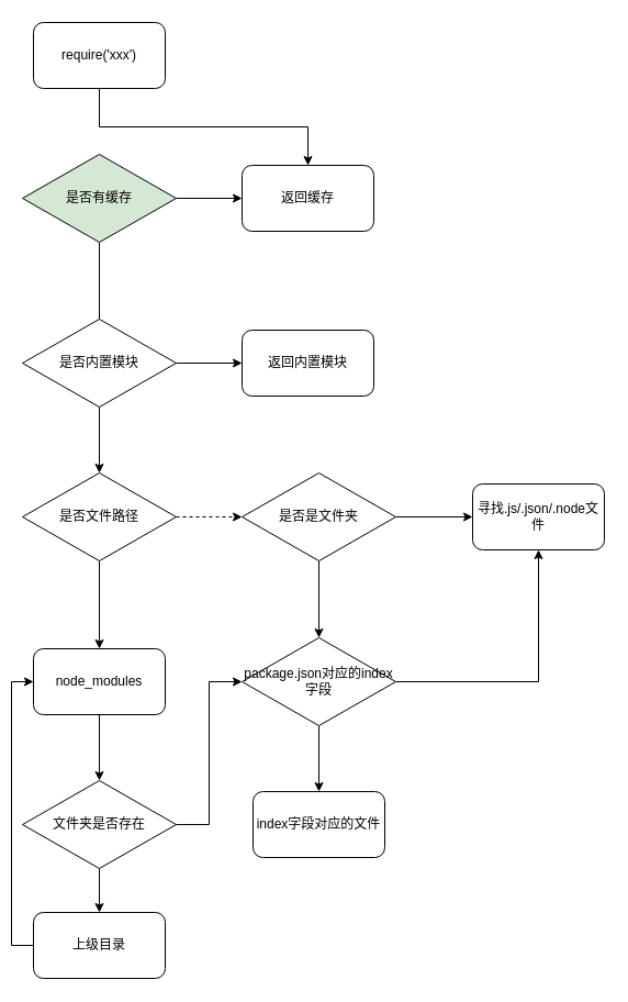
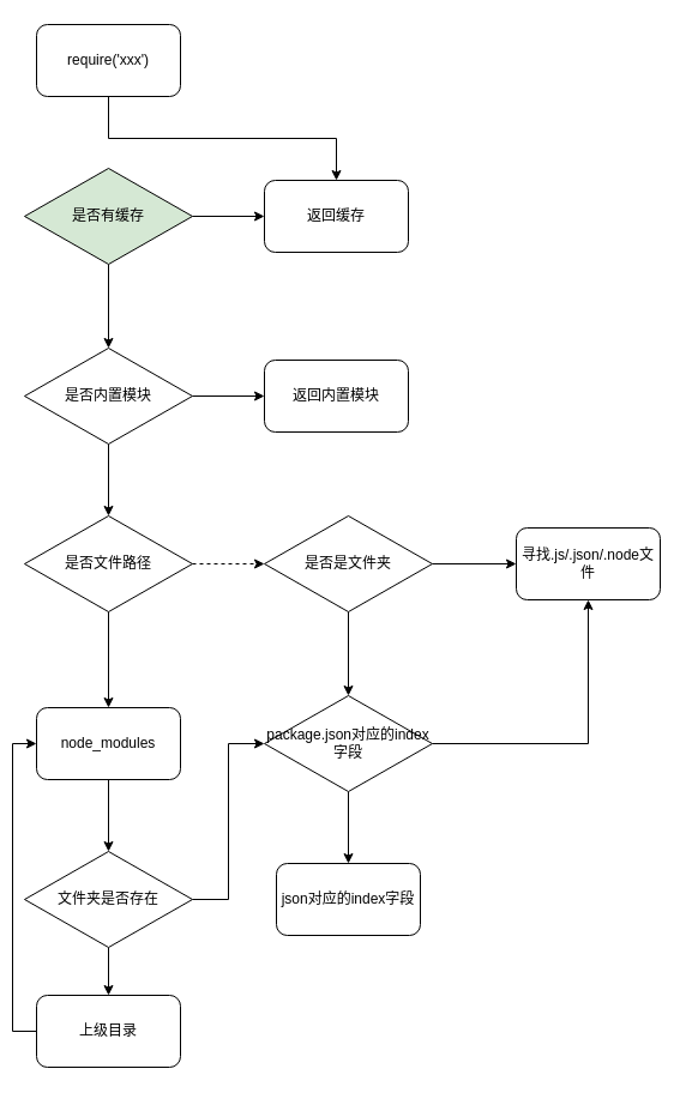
  <mxCell id="0" />
  <mxCell id="1" parent="0" />
  <mxCell id="2" style="edgeStyle=orthogonalEdgeStyle;rounded=0;orthogonalLoop=1;jettySize=auto;html=1;exitX=0.5;exitY=1;exitDx=0;exitDy=0;" edge="1" parent="1" source="3" target="7"><mxGeometry relative="1" as="geometry" /></mxCell>
  <mxCell id="3" value="require('xxx')" style="rounded=1;whiteSpace=wrap;html=1;" vertex="1" parent="1"><mxGeometry x="30" y="20" width="120" height="60" as="geometry" /></mxCell>
  <mxCell id="4" style="edgeStyle=orthogonalEdgeStyle;rounded=0;orthogonalLoop=1;jettySize=auto;html=1;exitX=1;exitY=0.5;exitDx=0;exitDy=0;" edge="1" parent="1" source="6" target="7"><mxGeometry relative="1" as="geometry" /></mxCell>
- <mxCell id="5" style="edgeStyle=orthogonalEdgeStyle;rounded=0;orthogonalLoop=1;jettySize=auto;html=1;endArrow=none;" edge="1" parent="1" source="6" target="10"><mxGeometry relative="1" as="geometry" /></mxCell>
+ <mxCell id="5" style="edgeStyle=orthogonalEdgeStyle;rounded=0;orthogonalLoop=1;jettySize=auto;html=1;" edge="1" parent="1" source="6" target="10"><mxGeometry relative="1" as="geometry" /></mxCell>
  <mxCell id="6" value="是否有缓存" style="rhombus;whiteSpace=wrap;html=1;fillColor=#d5e8d4;" vertex="1" parent="1"><mxGeometry x="20" y="140" width="140" height="80" as="geometry" /></mxCell>
  <mxCell id="7" value="返回缓存" style="rounded=1;whiteSpace=wrap;html=1;" vertex="1" parent="1"><mxGeometry x="220" y="150" width="120" height="60" as="geometry" /></mxCell>
  <mxCell id="8" style="edgeStyle=orthogonalEdgeStyle;rounded=0;orthogonalLoop=1;jettySize=auto;html=1;exitX=1;exitY=0.5;exitDx=0;exitDy=0;entryX=0;entryY=0.5;entryDx=0;entryDy=0;" edge="1" parent="1" source="10" target="11"><mxGeometry relative="1" as="geometry" /></mxCell>
  <mxCell id="9" style="edgeStyle=orthogonalEdgeStyle;rounded=0;orthogonalLoop=1;jettySize=auto;html=1;exitX=0.5;exitY=1;exitDx=0;exitDy=0;" edge="1" parent="1" source="10" target="19"><mxGeometry relative="1" as="geometry" /></mxCell>
  <mxCell id="10" value="是否内置模块" style="rhombus;whiteSpace=wrap;html=1;" vertex="1" parent="1"><mxGeometry x="20" y="290" width="140" height="80" as="geometry" /></mxCell>
  <mxCell id="11" value="返回内置模块" style="rounded=1;whiteSpace=wrap;html=1;" vertex="1" parent="1"><mxGeometry x="220" y="300" width="120" height="60" as="geometry" /></mxCell>
  <mxCell id="12" style="edgeStyle=orthogonalEdgeStyle;rounded=0;orthogonalLoop=1;jettySize=auto;html=1;exitX=0.5;exitY=1;exitDx=0;exitDy=0;" edge="1" parent="1" source="13" target="16"><mxGeometry relative="1" as="geometry" /></mxCell>
  <mxCell id="13" value="node_modules" style="rounded=1;whiteSpace=wrap;html=1;" vertex="1" parent="1"><mxGeometry x="30" y="590" width="120" height="60" as="geometry" /></mxCell>
  <mxCell id="14" style="edgeStyle=orthogonalEdgeStyle;rounded=0;orthogonalLoop=1;jettySize=auto;html=1;exitX=0.5;exitY=1;exitDx=0;exitDy=0;" edge="1" parent="1" source="16" target="29"><mxGeometry relative="1" as="geometry" /></mxCell>
  <mxCell id="15" style="edgeStyle=orthogonalEdgeStyle;rounded=0;orthogonalLoop=1;jettySize=auto;html=1;exitX=1;exitY=0.5;exitDx=0;exitDy=0;entryX=0;entryY=0.5;entryDx=0;entryDy=0;" edge="1" parent="1" source="16" target="26"><mxGeometry relative="1" as="geometry" /></mxCell>
  <mxCell id="16" value="文件夹是否存在" style="rhombus;whiteSpace=wrap;html=1;" vertex="1" parent="1"><mxGeometry x="20" y="710" width="140" height="80" as="geometry" /></mxCell>
  <mxCell id="17" style="edgeStyle=orthogonalEdgeStyle;rounded=0;orthogonalLoop=1;jettySize=auto;html=1;exitX=1;exitY=0.5;exitDx=0;exitDy=0;dashed=1;" edge="1" parent="1" source="19" target="22"><mxGeometry relative="1" as="geometry" /></mxCell>
  <mxCell id="18" style="edgeStyle=orthogonalEdgeStyle;rounded=0;orthogonalLoop=1;jettySize=auto;html=1;exitX=0.5;exitY=1;exitDx=0;exitDy=0;entryX=0.5;entryY=0;entryDx=0;entryDy=0;" edge="1" parent="1" source="19" target="13"><mxGeometry relative="1" as="geometry" /></mxCell>
  <mxCell id="19" value="是否文件路径" style="rhombus;whiteSpace=wrap;html=1;" vertex="1" parent="1"><mxGeometry x="20" y="430" width="140" height="80" as="geometry" /></mxCell>
  <mxCell id="20" style="edgeStyle=orthogonalEdgeStyle;rounded=0;orthogonalLoop=1;jettySize=auto;html=1;exitX=1;exitY=0.5;exitDx=0;exitDy=0;entryX=0;entryY=0.5;entryDx=0;entryDy=0;" edge="1" parent="1" source="22" target="23"><mxGeometry relative="1" as="geometry" /></mxCell>
  <mxCell id="21" style="edgeStyle=orthogonalEdgeStyle;rounded=0;orthogonalLoop=1;jettySize=auto;html=1;exitX=0.5;exitY=1;exitDx=0;exitDy=0;" edge="1" parent="1" source="22" target="26"><mxGeometry relative="1" as="geometry" /></mxCell>
  <mxCell id="22" value="是否是文件夹" style="rhombus;whiteSpace=wrap;html=1;" vertex="1" parent="1"><mxGeometry x="220" y="430" width="140" height="80" as="geometry" /></mxCell>
  <mxCell id="23" value="寻找.js/.json/.node文件" style="rounded=1;whiteSpace=wrap;html=1;" vertex="1" parent="1"><mxGeometry x="430" y="440" width="120" height="60" as="geometry" /></mxCell>
  <mxCell id="24" style="edgeStyle=orthogonalEdgeStyle;rounded=0;orthogonalLoop=1;jettySize=auto;html=1;exitX=0.5;exitY=1;exitDx=0;exitDy=0;" edge="1" parent="1" source="26" target="27"><mxGeometry relative="1" as="geometry" /></mxCell>
  <mxCell id="25" style="edgeStyle=orthogonalEdgeStyle;rounded=0;orthogonalLoop=1;jettySize=auto;html=1;exitX=1;exitY=0.5;exitDx=0;exitDy=0;entryX=0.5;entryY=1;entryDx=0;entryDy=0;" edge="1" parent="1" source="26" target="23"><mxGeometry relative="1" as="geometry" /></mxCell>
  <mxCell id="26" value="package.json对应的index字段" style="rhombus;whiteSpace=wrap;html=1;" vertex="1" parent="1"><mxGeometry x="220" y="580" width="140" height="80" as="geometry" /></mxCell>
- <mxCell id="27" value="index字段对应的文件" style="rounded=1;whiteSpace=wrap;html=1;" vertex="1" parent="1"><mxGeometry x="230" y="720" width="120" height="60" as="geometry" /></mxCell>
+ <mxCell id="27" value="json对应的index字段" style="rounded=1;whiteSpace=wrap;html=1;" vertex="1" parent="1"><mxGeometry x="230" y="720" width="120" height="60" as="geometry" /></mxCell>
  <mxCell id="28" style="edgeStyle=orthogonalEdgeStyle;rounded=0;orthogonalLoop=1;jettySize=auto;html=1;exitX=0;exitY=0.5;exitDx=0;exitDy=0;entryX=0;entryY=0.5;entryDx=0;entryDy=0;" edge="1" parent="1" source="29" target="13"><mxGeometry relative="1" as="geometry" /></mxCell>
  <mxCell id="29" value="上级目录" style="rounded=1;whiteSpace=wrap;html=1;" vertex="1" parent="1"><mxGeometry x="30" y="830" width="120" height="60" as="geometry" /></mxCell>
